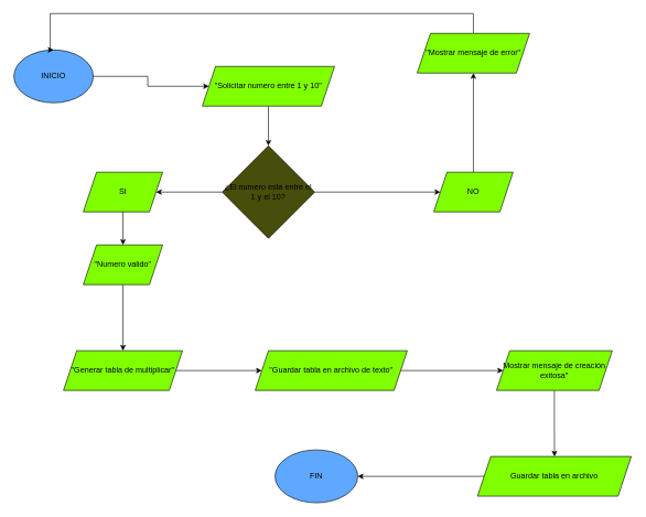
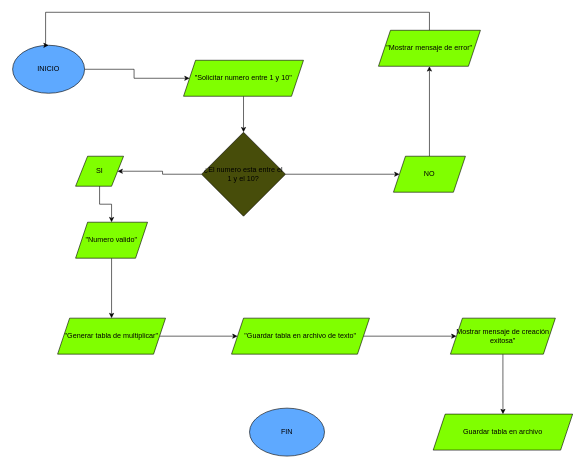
  <mxCell id="0" />
  <mxCell id="1" parent="0" />
  <mxCell id="2" value="" style="edgeStyle=orthogonalEdgeStyle;rounded=0;orthogonalLoop=1;jettySize=auto;html=1;" edge="1" parent="1" source="3" target="5"><mxGeometry relative="1" as="geometry" /></mxCell>
  <mxCell id="3" value="INICIO" style="ellipse;whiteSpace=wrap;html=1;fillColor=#5EA9FF;" vertex="1" parent="1"><mxGeometry x="20" y="75" width="120" height="80" as="geometry" /></mxCell>
  <mxCell id="4" value="" style="edgeStyle=orthogonalEdgeStyle;rounded=0;orthogonalLoop=1;jettySize=auto;html=1;" edge="1" parent="1" source="5" target="8"><mxGeometry relative="1" as="geometry" /></mxCell>
  <mxCell id="5" value="&quot;Solicitar numero entre 1 y 10&quot;" style="shape=parallelogram;perimeter=parallelogramPerimeter;whiteSpace=wrap;html=1;fixedSize=1;fillColor=#80FF00;" vertex="1" parent="1"><mxGeometry x="305" y="100" width="200" height="60" as="geometry" /></mxCell>
  <mxCell id="6" value="" style="edgeStyle=orthogonalEdgeStyle;rounded=0;orthogonalLoop=1;jettySize=auto;html=1;" edge="1" parent="1" source="8" target="10"><mxGeometry relative="1" as="geometry" /></mxCell>
  <mxCell id="7" value="" style="edgeStyle=orthogonalEdgeStyle;rounded=0;orthogonalLoop=1;jettySize=auto;html=1;" edge="1" parent="1" source="8" target="12"><mxGeometry relative="1" as="geometry" /></mxCell>
  <mxCell id="8" value="¿El numero esta entre el 1 y el 10?" style="rhombus;whiteSpace=wrap;html=1;fillColor=#474D0A;" vertex="1" parent="1"><mxGeometry x="335" y="220" width="140" height="140" as="geometry" /></mxCell>
  <mxCell id="9" value="" style="edgeStyle=orthogonalEdgeStyle;rounded=0;orthogonalLoop=1;jettySize=auto;html=1;" edge="1" parent="1" source="18" target="14"><mxGeometry relative="1" as="geometry" /></mxCell>
- <mxCell id="10" value="SI" style="shape=parallelogram;perimeter=parallelogramPerimeter;whiteSpace=wrap;html=1;fixedSize=1;fillColor=#80FF00;" vertex="1" parent="1"><mxGeometry x="125" y="260" width="120" height="60" as="geometry" /></mxCell>
+ <mxCell id="10" value="SI" style="shape=parallelogram;perimeter=parallelogramPerimeter;whiteSpace=wrap;html=1;fixedSize=1;fillColor=#80FF00;" vertex="1" parent="1"><mxGeometry x="125" y="260" width="80" height="50" as="geometry" /></mxCell>
  <mxCell id="11" value="" style="edgeStyle=orthogonalEdgeStyle;rounded=0;orthogonalLoop=1;jettySize=auto;html=1;" edge="1" parent="1" source="12" target="16"><mxGeometry relative="1" as="geometry" /></mxCell>
  <mxCell id="12" value="NO" style="shape=parallelogram;perimeter=parallelogramPerimeter;whiteSpace=wrap;html=1;fixedSize=1;fillColor=#80FF00;" vertex="1" parent="1"><mxGeometry x="655" y="260" width="120" height="60" as="geometry" /></mxCell>
  <mxCell id="13" value="" style="edgeStyle=orthogonalEdgeStyle;rounded=0;orthogonalLoop=1;jettySize=auto;html=1;" edge="1" parent="1" source="14" target="20"><mxGeometry relative="1" as="geometry" /></mxCell>
  <mxCell id="14" value="&quot;Generar tabla de multiplicar&quot;" style="shape=parallelogram;perimeter=parallelogramPerimeter;whiteSpace=wrap;html=1;fixedSize=1;fillColor=#80FF00;" vertex="1" parent="1"><mxGeometry x="95" y="530" width="180" height="60" as="geometry" /></mxCell>
  <mxCell id="15" style="edgeStyle=orthogonalEdgeStyle;rounded=0;orthogonalLoop=1;jettySize=auto;html=1;entryX=0.5;entryY=0;entryDx=0;entryDy=0;" edge="1" parent="1" source="16" target="3"><mxGeometry relative="1" as="geometry"><Array as="points"><mxPoint x="715" y="20" /><mxPoint x="75" y="20" /></Array></mxGeometry></mxCell>
  <mxCell id="16" value="&quot;Mostrar mensaje de error&quot;" style="shape=parallelogram;perimeter=parallelogramPerimeter;whiteSpace=wrap;html=1;fixedSize=1;fillColor=#80FF00;" vertex="1" parent="1"><mxGeometry x="630" y="50" width="170" height="60" as="geometry" /></mxCell>
  <mxCell id="17" value="" style="edgeStyle=orthogonalEdgeStyle;rounded=0;orthogonalLoop=1;jettySize=auto;html=1;" edge="1" parent="1" source="10" target="18"><mxGeometry relative="1" as="geometry"><mxPoint x="185" y="320" as="sourcePoint" /><mxPoint x="185" y="530" as="targetPoint" /></mxGeometry></mxCell>
  <mxCell id="18" value="&quot;Numero valido&quot;" style="shape=parallelogram;perimeter=parallelogramPerimeter;whiteSpace=wrap;html=1;fixedSize=1;fillColor=#80FF00;" vertex="1" parent="1"><mxGeometry x="125" y="370" width="120" height="60" as="geometry" /></mxCell>
  <mxCell id="19" value="" style="edgeStyle=orthogonalEdgeStyle;rounded=0;orthogonalLoop=1;jettySize=auto;html=1;" edge="1" parent="1" source="20" target="22"><mxGeometry relative="1" as="geometry" /></mxCell>
  <mxCell id="20" value="&quot;Guardar tabla en archivo de texto&quot;" style="shape=parallelogram;perimeter=parallelogramPerimeter;whiteSpace=wrap;html=1;fixedSize=1;fillColor=#80FF00;" vertex="1" parent="1"><mxGeometry x="385" y="530" width="230" height="60" as="geometry" /></mxCell>
  <mxCell id="21" value="" style="edgeStyle=orthogonalEdgeStyle;rounded=0;orthogonalLoop=1;jettySize=auto;html=1;" edge="1" parent="1" source="22" target="24"><mxGeometry relative="1" as="geometry" /></mxCell>
  <mxCell id="22" value="Mostrar mensaje de creación exitosa&quot;" style="shape=parallelogram;perimeter=parallelogramPerimeter;whiteSpace=wrap;html=1;fixedSize=1;fillColor=#80FF00;" vertex="1" parent="1"><mxGeometry x="750" y="530" width="175" height="60" as="geometry" /></mxCell>
- <mxCell id="23" value="" style="edgeStyle=orthogonalEdgeStyle;rounded=0;orthogonalLoop=1;jettySize=auto;html=1;" edge="1" parent="1" source="24" target="25"><mxGeometry relative="1" as="geometry" /></mxCell>
  <mxCell id="24" value="Guardar tabla en archivo" style="shape=parallelogram;perimeter=parallelogramPerimeter;whiteSpace=wrap;html=1;fixedSize=1;fillColor=#80FF00;" vertex="1" parent="1"><mxGeometry x="721.25" y="690" width="232.5" height="60" as="geometry" /></mxCell>
  <mxCell id="25" value="FIN" style="ellipse;whiteSpace=wrap;html=1;fillColor=#5EA9FF;" vertex="1" parent="1"><mxGeometry x="415" y="680" width="125" height="80" as="geometry" /></mxCell>
